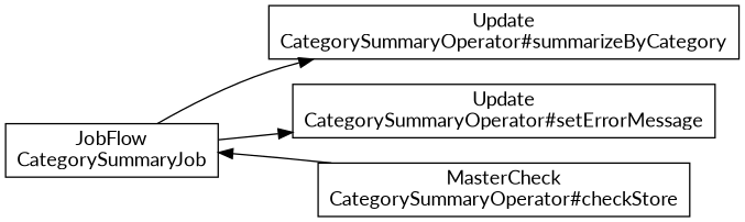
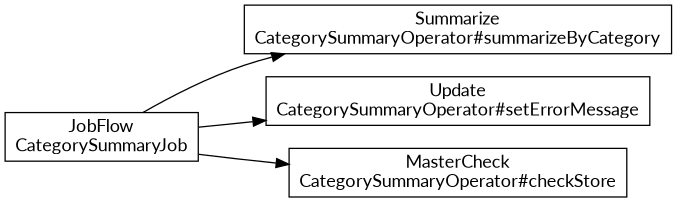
  digraph {
    fontname=Lato
    rankdir=LR
    node [fontname=Lato shape=box]
    edge [fontname=Lato]
    n1 [label="JobFlow\nCategorySummaryJob"]
-   n2 [label="Update\nCategorySummaryOperator#summarizeByCategory"]
+   n2 [label="Summarize\nCategorySummaryOperator#summarizeByCategory"]
    n3 [label="Update\nCategorySummaryOperator#setErrorMessage"]
    n4 [label="MasterCheck\nCategorySummaryOperator#checkStore"]
    n1 -> n2
    n1 -> n3
-   n4 -> n1
+   n1 -> n4
  }
